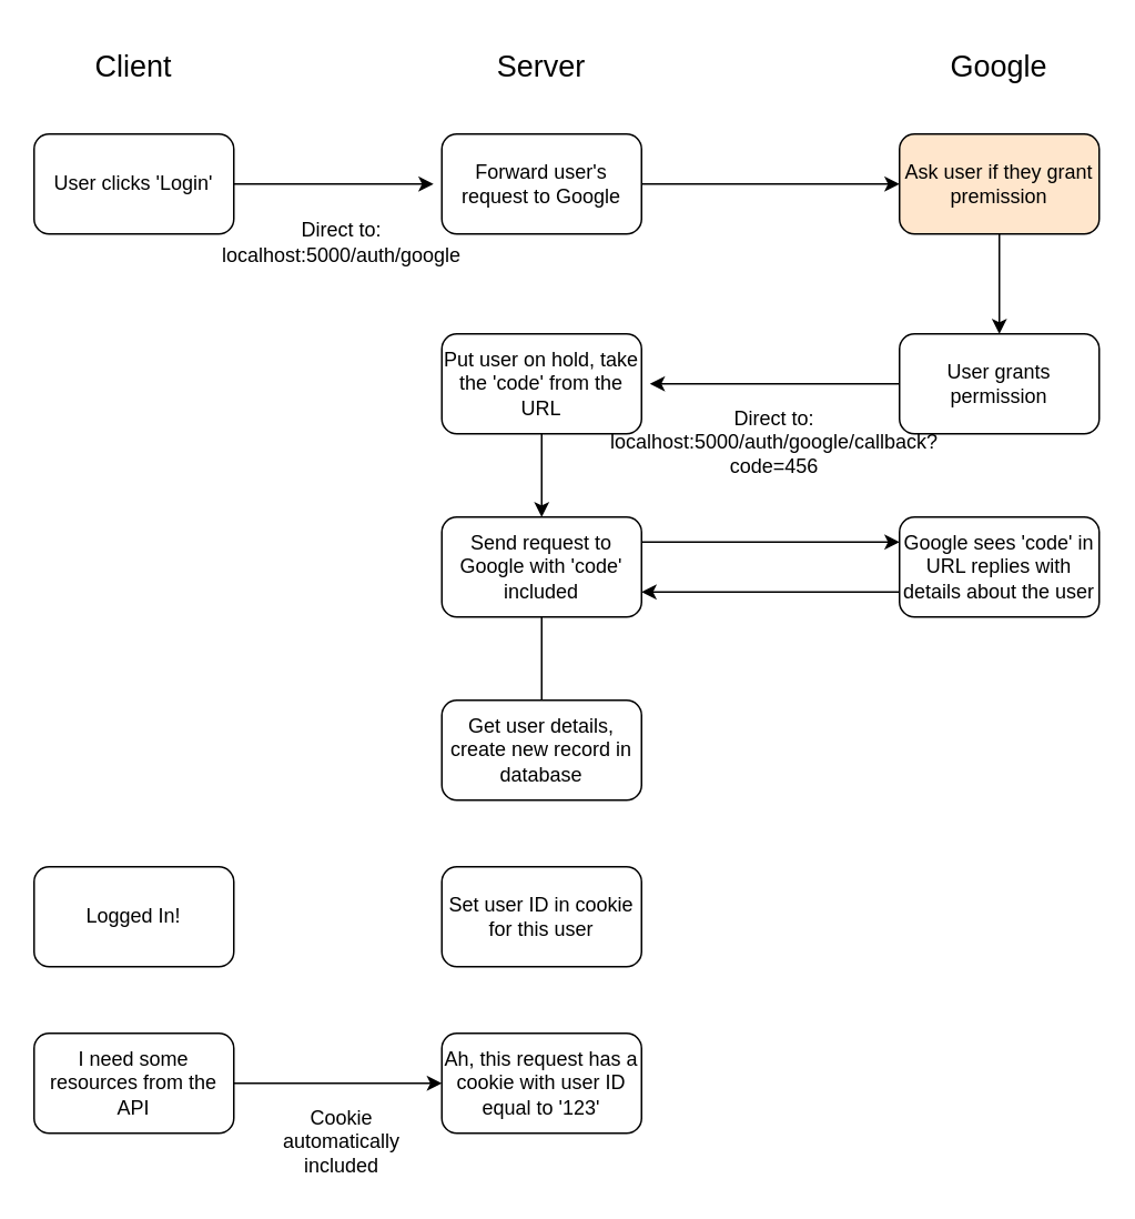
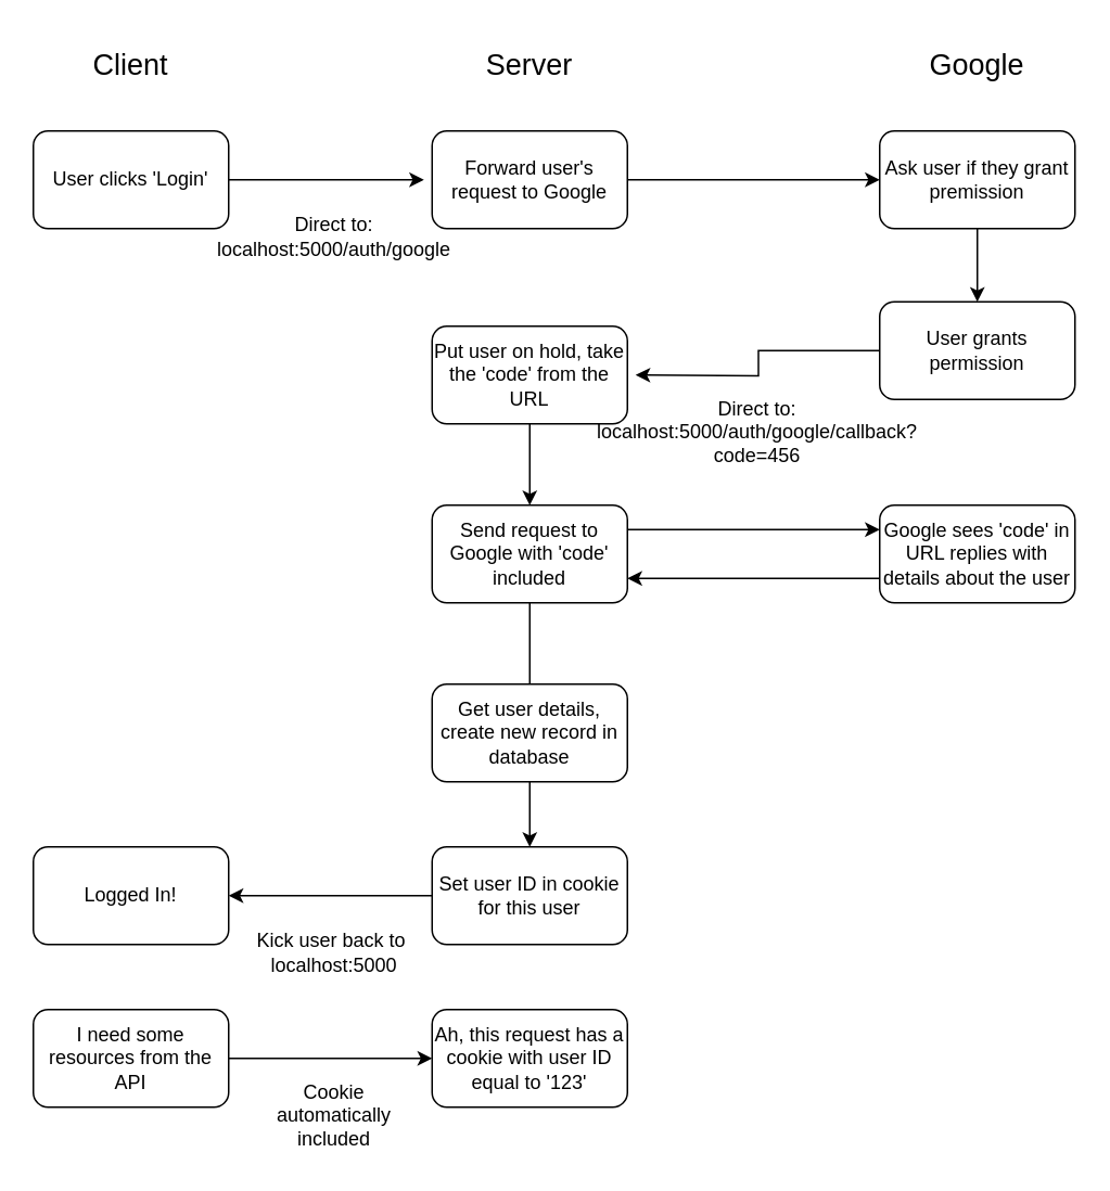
  <mxCell id="0" />
  <mxCell id="1" parent="0" />
  <mxCell id="2" style="edgeStyle=orthogonalEdgeStyle;rounded=0;orthogonalLoop=1;jettySize=auto;html=1;exitX=1;exitY=0.5;exitDx=0;exitDy=0;entryX=0;entryY=0.5;entryDx=0;entryDy=0;" edge="1" parent="1" source="3" target="7"><mxGeometry relative="1" as="geometry"><mxPoint x="530" y="110" as="targetPoint" /></mxGeometry></mxCell>
  <mxCell id="3" value="Forward user's request to Google" style="rounded=1;whiteSpace=wrap;html=1;" vertex="1" parent="1"><mxGeometry x="265" y="80" width="120" height="60" as="geometry" /></mxCell>
  <mxCell id="4" style="edgeStyle=orthogonalEdgeStyle;rounded=0;orthogonalLoop=1;jettySize=auto;html=1;exitX=1;exitY=0.5;exitDx=0;exitDy=0;" edge="1" parent="1" source="5"><mxGeometry relative="1" as="geometry"><mxPoint x="260" y="110" as="targetPoint" /></mxGeometry></mxCell>
  <mxCell id="5" value="User clicks 'Login'" style="rounded=1;whiteSpace=wrap;html=1;" vertex="1" parent="1"><mxGeometry x="20" y="80" width="120" height="60" as="geometry" /></mxCell>
  <mxCell id="6" style="edgeStyle=orthogonalEdgeStyle;rounded=0;orthogonalLoop=1;jettySize=auto;html=1;exitX=0.5;exitY=1;exitDx=0;exitDy=0;entryX=0.5;entryY=0;entryDx=0;entryDy=0;" edge="1" parent="1" source="7" target="9"><mxGeometry relative="1" as="geometry"><mxPoint x="600" y="190" as="targetPoint" /></mxGeometry></mxCell>
- <mxCell id="7" value="Ask user if they grant premission" style="rounded=1;whiteSpace=wrap;html=1;fillColor=#ffe6cc;" vertex="1" parent="1"><mxGeometry x="540" y="80" width="120" height="60" as="geometry" /></mxCell>
+ <mxCell id="7" value="Ask user if they grant premission" style="rounded=1;whiteSpace=wrap;html=1;" vertex="1" parent="1"><mxGeometry x="540" y="80" width="120" height="60" as="geometry" /></mxCell>
  <mxCell id="8" style="edgeStyle=orthogonalEdgeStyle;rounded=0;orthogonalLoop=1;jettySize=auto;html=1;exitX=0;exitY=0.5;exitDx=0;exitDy=0;" edge="1" parent="1" source="9"><mxGeometry relative="1" as="geometry"><mxPoint x="390" y="230" as="targetPoint" /></mxGeometry></mxCell>
- <mxCell id="9" value="User grants permission" style="rounded=1;whiteSpace=wrap;html=1;" vertex="1" parent="1"><mxGeometry x="540" y="200" width="120" height="60" as="geometry" /></mxCell>
+ <mxCell id="9" value="User grants permission" style="rounded=1;whiteSpace=wrap;html=1;" vertex="1" parent="1"><mxGeometry x="540" y="185" width="120" height="60" as="geometry" /></mxCell>
  <mxCell id="10" style="edgeStyle=orthogonalEdgeStyle;rounded=0;orthogonalLoop=1;jettySize=auto;html=1;exitX=0.5;exitY=1;exitDx=0;exitDy=0;entryX=0.5;entryY=0;entryDx=0;entryDy=0;" edge="1" parent="1" source="11" target="13"><mxGeometry relative="1" as="geometry"><mxPoint x="325" y="300" as="targetPoint" /></mxGeometry></mxCell>
  <mxCell id="11" value="Put user on hold, take the 'code' from the URL" style="rounded=1;whiteSpace=wrap;html=1;" vertex="1" parent="1"><mxGeometry x="265" y="200" width="120" height="60" as="geometry" /></mxCell>
  <mxCell id="12" style="edgeStyle=orthogonalEdgeStyle;rounded=0;orthogonalLoop=1;jettySize=auto;html=1;exitX=1;exitY=0.25;exitDx=0;exitDy=0;entryX=0;entryY=0.25;entryDx=0;entryDy=0;" edge="1" parent="1" source="13" target="15"><mxGeometry relative="1" as="geometry"><mxPoint x="530" y="325" as="targetPoint" /></mxGeometry></mxCell>
  <mxCell id="13" value="Send request to Google with 'code' included" style="rounded=1;whiteSpace=wrap;html=1;" vertex="1" parent="1"><mxGeometry x="265" y="310" width="120" height="60" as="geometry" /></mxCell>
  <mxCell id="14" style="edgeStyle=orthogonalEdgeStyle;rounded=0;orthogonalLoop=1;jettySize=auto;html=1;exitX=0;exitY=0.75;exitDx=0;exitDy=0;entryX=1;entryY=0.75;entryDx=0;entryDy=0;" edge="1" parent="1" source="15" target="13"><mxGeometry relative="1" as="geometry"><mxPoint x="400" y="355" as="targetPoint" /></mxGeometry></mxCell>
  <mxCell id="15" value="Google sees 'code' in URL replies with details about the user" style="rounded=1;whiteSpace=wrap;html=1;" vertex="1" parent="1"><mxGeometry x="540" y="310" width="120" height="60" as="geometry" /></mxCell>
+ <mxCell id="16" style="edgeStyle=orthogonalEdgeStyle;rounded=0;orthogonalLoop=1;jettySize=auto;html=1;exitX=0.5;exitY=1;exitDx=0;exitDy=0;entryX=0.5;entryY=0;entryDx=0;entryDy=0;" edge="1" parent="1" source="17" target="19"><mxGeometry relative="1" as="geometry" /></mxCell>
  <mxCell id="17" value="Get user details, create new record in database" style="rounded=1;whiteSpace=wrap;html=1;" vertex="1" parent="1"><mxGeometry x="265" y="420" width="120" height="60" as="geometry" /></mxCell>
+ <mxCell id="18" style="edgeStyle=orthogonalEdgeStyle;rounded=0;orthogonalLoop=1;jettySize=auto;html=1;exitX=0;exitY=0.5;exitDx=0;exitDy=0;entryX=1;entryY=0.5;entryDx=0;entryDy=0;" edge="1" parent="1" source="19" target="21"><mxGeometry relative="1" as="geometry" /></mxCell>
  <mxCell id="19" value="Set user ID in cookie for this user" style="rounded=1;whiteSpace=wrap;html=1;" vertex="1" parent="1"><mxGeometry x="265" y="520" width="120" height="60" as="geometry" /></mxCell>
  <mxCell id="20" value="Ah, this request has a cookie with user ID equal to '123'" style="rounded=1;whiteSpace=wrap;html=1;" vertex="1" parent="1"><mxGeometry x="265" y="620" width="120" height="60" as="geometry" /></mxCell>
  <mxCell id="21" value="Logged In!" style="rounded=1;whiteSpace=wrap;html=1;" vertex="1" parent="1"><mxGeometry x="20" y="520" width="120" height="60" as="geometry" /></mxCell>
  <mxCell id="22" style="edgeStyle=orthogonalEdgeStyle;rounded=0;orthogonalLoop=1;jettySize=auto;html=1;exitX=1;exitY=0.5;exitDx=0;exitDy=0;entryX=0;entryY=0.5;entryDx=0;entryDy=0;" edge="1" parent="1" source="23" target="20"><mxGeometry relative="1" as="geometry" /></mxCell>
  <mxCell id="23" value="I need some resources from the API" style="rounded=1;whiteSpace=wrap;html=1;" vertex="1" parent="1"><mxGeometry x="20" y="620" width="120" height="60" as="geometry" /></mxCell>
  <mxCell id="24" value="" style="endArrow=none;html=1;entryX=0.5;entryY=1;entryDx=0;entryDy=0;exitX=0.5;exitY=0;exitDx=0;exitDy=0;" edge="1" parent="1" source="17" target="13"><mxGeometry width="50" height="50" relative="1" as="geometry"><mxPoint x="320" y="450" as="sourcePoint" /><mxPoint x="370" y="400" as="targetPoint" /></mxGeometry></mxCell>
  <mxCell id="25" value="&lt;font style=&quot;font-size: 18px&quot;&gt;Client&lt;/font&gt;" style="text;html=1;strokeColor=none;fillColor=none;align=center;verticalAlign=middle;whiteSpace=wrap;rounded=0;" vertex="1" parent="1"><mxGeometry x="20" y="20" width="120" height="40" as="geometry" /></mxCell>
  <mxCell id="26" value="&lt;font style=&quot;font-size: 18px&quot;&gt;Server&lt;/font&gt;" style="text;html=1;strokeColor=none;fillColor=none;align=center;verticalAlign=middle;whiteSpace=wrap;rounded=0;" vertex="1" parent="1"><mxGeometry x="265" y="20" width="120" height="40" as="geometry" /></mxCell>
  <mxCell id="27" value="&lt;font style=&quot;font-size: 18px&quot;&gt;Google&lt;/font&gt;" style="text;html=1;strokeColor=none;fillColor=none;align=center;verticalAlign=middle;whiteSpace=wrap;rounded=0;" vertex="1" parent="1"><mxGeometry x="540" y="20" width="120" height="40" as="geometry" /></mxCell>
  <mxCell id="28" value="Direct to:&lt;br&gt;localhost:5000/auth/google" style="text;html=1;strokeColor=none;fillColor=none;align=center;verticalAlign=middle;whiteSpace=wrap;rounded=0;" vertex="1" parent="1"><mxGeometry x="150" y="120" width="110" height="50" as="geometry" /></mxCell>
  <mxCell id="29" value="Direct to:&lt;br&gt;localhost:5000/auth/google/callback?code=456" style="text;html=1;strokeColor=none;fillColor=none;align=center;verticalAlign=middle;whiteSpace=wrap;rounded=0;" vertex="1" parent="1"><mxGeometry x="410" y="240" width="110" height="50" as="geometry" /></mxCell>
+ <mxCell id="30" value="Kick user back to&amp;nbsp;&lt;br&gt;localhost:5000" style="text;html=1;strokeColor=none;fillColor=none;align=center;verticalAlign=middle;whiteSpace=wrap;rounded=0;" vertex="1" parent="1"><mxGeometry x="150" y="560" width="110" height="50" as="geometry" /></mxCell>
  <mxCell id="31" value="Cookie automatically included" style="text;html=1;strokeColor=none;fillColor=none;align=center;verticalAlign=middle;whiteSpace=wrap;rounded=0;" vertex="1" parent="1"><mxGeometry x="150" y="660" width="110" height="50" as="geometry" /></mxCell>
